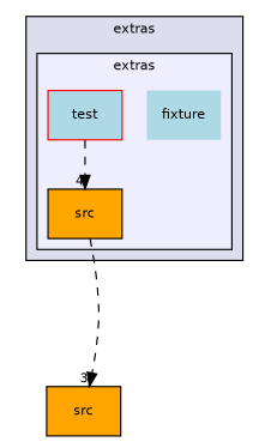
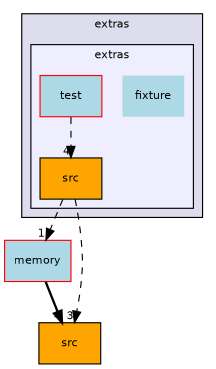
  digraph {
    compound=true
    node [fontname=Helvetica fontsize=10 shape=box style=filled fillcolor=lightblue]
    edge [headlabel=4 labeldistance=1.5 labelfontname=Helvetica labelfontsize=10 style=dashed]
    n1 [label=fixture shape=plaintext]
    n2 [color=black fillcolor=orange label=src]
    n3 [color=red label=test]
+   n4 [color=red label=memory]
    n5 [label=src fillcolor=orange]
    subgraph cluster_1 {
      bgcolor="#ddddee"
      fontname=Helvetica
      fontsize=10
      label=extras
      pencolor=black
      subgraph cluster_2 {
        bgcolor="#eeeeff"
        fontname=Helvetica
        fontsize=10
        pencolor=black
        n1
        n2
        n3
      }
    }
+   n2 -> n4 [headlabel=1]
    n2 -> n5 [headlabel=3]
    n3 -> n2
+   n4 -> n5 [style=bold]
  }
